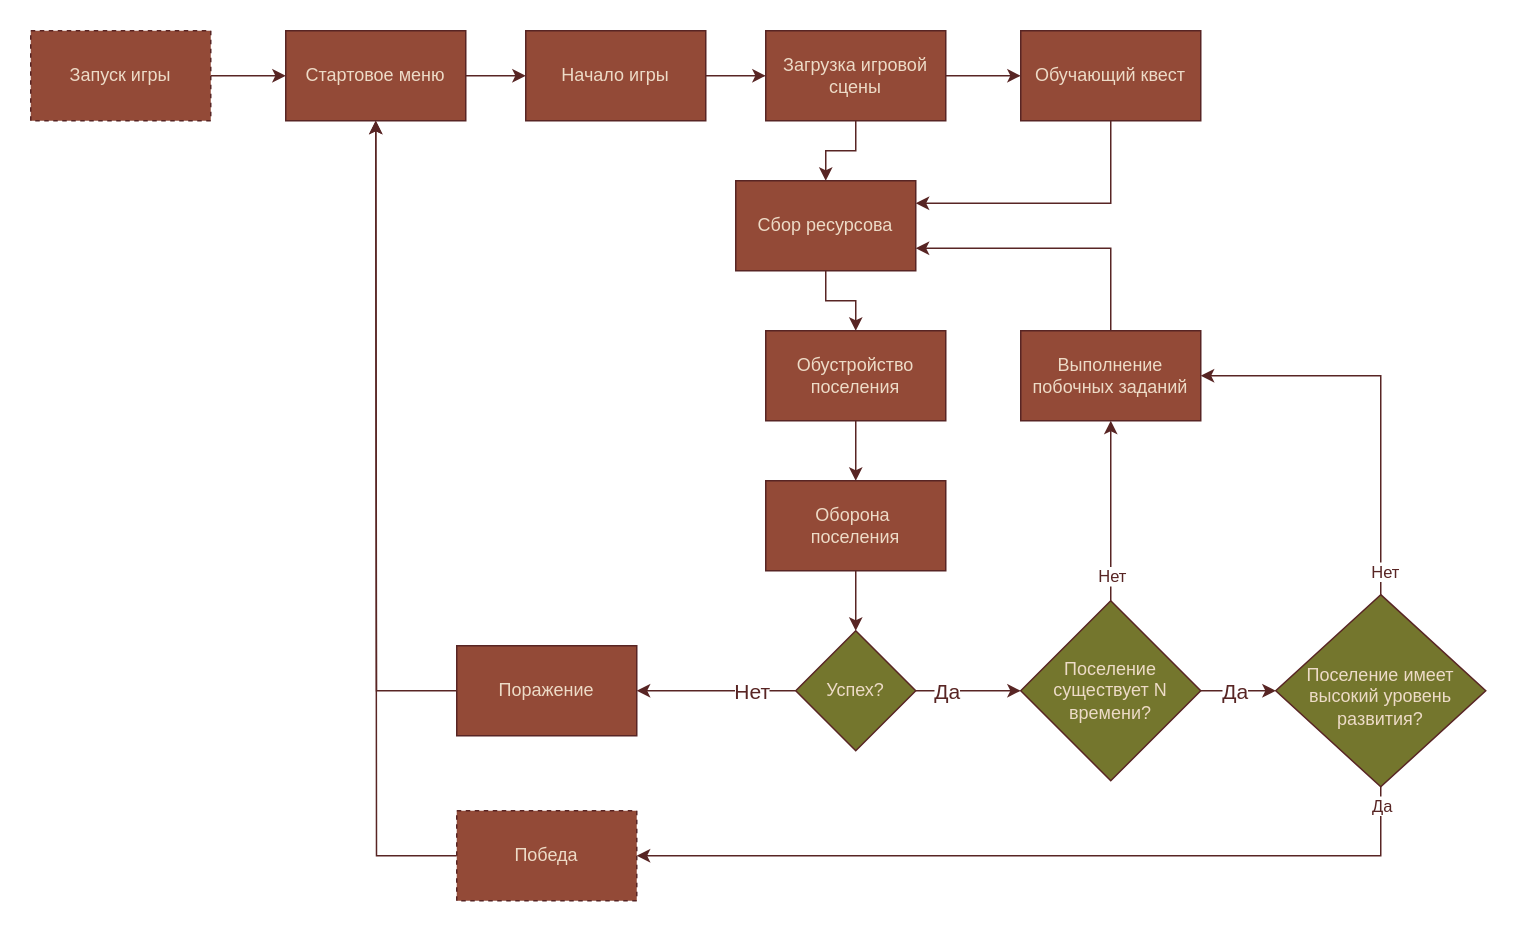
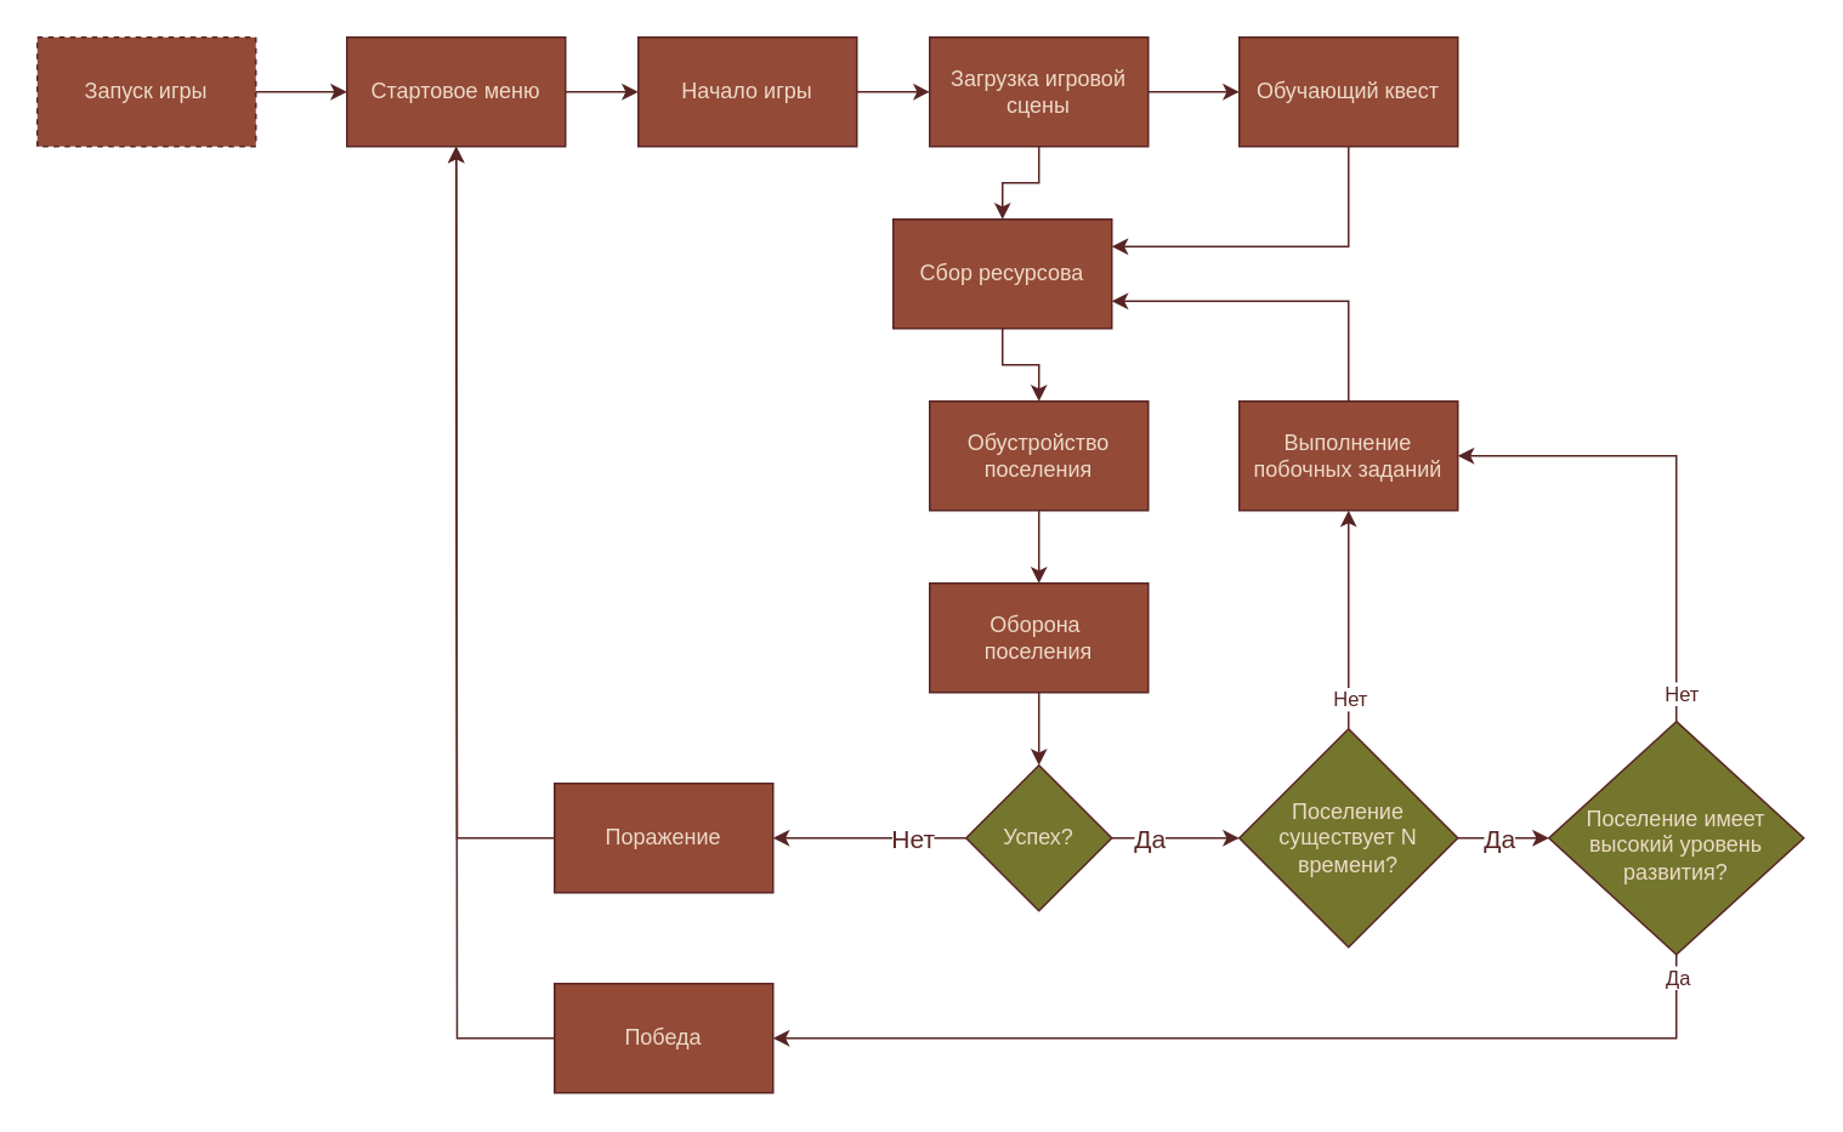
  <mxCell id="0" />
  <mxCell id="1" parent="0" />
  <mxCell id="2" style="edgeStyle=orthogonalEdgeStyle;rounded=0;orthogonalLoop=1;jettySize=auto;html=1;strokeColor=#582524;" parent="1" source="3" target="5" edge="1"><mxGeometry relative="1" as="geometry" /></mxCell>
  <mxCell id="3" value="Запуск игры" style="rounded=0;whiteSpace=wrap;html=1;strokeColor=#582524;fontColor=#EDDBC7;fillColor=#934A37;dashed=1;" parent="1" vertex="1"><mxGeometry x="20" y="20" width="120" height="60" as="geometry" /></mxCell>
  <mxCell id="4" style="edgeStyle=orthogonalEdgeStyle;rounded=0;orthogonalLoop=1;jettySize=auto;html=1;strokeColor=#582524;" parent="1" source="5" target="7" edge="1"><mxGeometry relative="1" as="geometry" /></mxCell>
  <mxCell id="5" value="Стартовое меню" style="rounded=0;whiteSpace=wrap;html=1;strokeColor=#582524;fontColor=#EDDBC7;fillColor=#934A37;" parent="1" vertex="1"><mxGeometry x="190" y="20" width="120" height="60" as="geometry" /></mxCell>
  <mxCell id="6" style="edgeStyle=orthogonalEdgeStyle;rounded=0;orthogonalLoop=1;jettySize=auto;html=1;strokeColor=#582524;" parent="1" source="7" target="10" edge="1"><mxGeometry relative="1" as="geometry" /></mxCell>
  <mxCell id="7" value="Начало игры" style="rounded=0;whiteSpace=wrap;html=1;strokeColor=#582524;fontColor=#EDDBC7;fillColor=#934A37;" parent="1" vertex="1"><mxGeometry x="350" y="20" width="120" height="60" as="geometry" /></mxCell>
  <mxCell id="8" style="edgeStyle=orthogonalEdgeStyle;rounded=0;orthogonalLoop=1;jettySize=auto;html=1;strokeColor=#582524;" parent="1" source="10" target="12" edge="1"><mxGeometry relative="1" as="geometry" /></mxCell>
  <mxCell id="9" style="edgeStyle=orthogonalEdgeStyle;rounded=0;orthogonalLoop=1;jettySize=auto;html=1;entryX=0.5;entryY=0;entryDx=0;entryDy=0;strokeColor=#582524;" parent="1" source="10" target="14" edge="1"><mxGeometry relative="1" as="geometry" /></mxCell>
  <mxCell id="10" value="Загрузка игровой сцены" style="rounded=0;whiteSpace=wrap;html=1;strokeColor=#582524;fontColor=#EDDBC7;fillColor=#934A37;" parent="1" vertex="1"><mxGeometry x="510" y="20" width="120" height="60" as="geometry" /></mxCell>
  <mxCell id="11" style="edgeStyle=orthogonalEdgeStyle;rounded=0;orthogonalLoop=1;jettySize=auto;html=1;entryX=1;entryY=0.25;entryDx=0;entryDy=0;exitX=0.5;exitY=1;exitDx=0;exitDy=0;strokeColor=#582524;" parent="1" source="12" target="14" edge="1"><mxGeometry relative="1" as="geometry"><Array as="points"><mxPoint x="740" y="135" /></Array></mxGeometry></mxCell>
  <mxCell id="12" value="Обучающий квест" style="rounded=0;whiteSpace=wrap;html=1;strokeColor=#582524;fontColor=#EDDBC7;fillColor=#934A37;" parent="1" vertex="1"><mxGeometry x="680" y="20" width="120" height="60" as="geometry" /></mxCell>
  <mxCell id="13" style="edgeStyle=orthogonalEdgeStyle;rounded=0;orthogonalLoop=1;jettySize=auto;html=1;strokeColor=#582524;" parent="1" source="14" target="16" edge="1"><mxGeometry relative="1" as="geometry" /></mxCell>
  <mxCell id="14" value="Сбор ресурсова" style="rounded=0;whiteSpace=wrap;html=1;strokeColor=#582524;fontColor=#EDDBC7;fillColor=#934A37;" parent="1" vertex="1"><mxGeometry x="490" y="120" width="120" height="60" as="geometry" /></mxCell>
  <mxCell id="15" style="edgeStyle=orthogonalEdgeStyle;rounded=0;orthogonalLoop=1;jettySize=auto;html=1;strokeColor=#582524;" parent="1" source="16" target="18" edge="1"><mxGeometry relative="1" as="geometry" /></mxCell>
  <mxCell id="16" value="Обустройство поселения" style="rounded=0;whiteSpace=wrap;html=1;strokeColor=#582524;fontColor=#EDDBC7;fillColor=#934A37;" parent="1" vertex="1"><mxGeometry x="510" y="220" width="120" height="60" as="geometry" /></mxCell>
  <mxCell id="17" style="edgeStyle=orthogonalEdgeStyle;rounded=0;orthogonalLoop=1;jettySize=auto;html=1;strokeColor=#582524;" parent="1" source="18" target="26" edge="1"><mxGeometry relative="1" as="geometry" /></mxCell>
  <mxCell id="18" value="&lt;div&gt;Оборона&amp;nbsp;&lt;/div&gt;&lt;div&gt;поселения&lt;/div&gt;" style="rounded=0;whiteSpace=wrap;html=1;strokeColor=#582524;fontColor=#EDDBC7;fillColor=#934A37;" parent="1" vertex="1"><mxGeometry x="510" y="320" width="120" height="60" as="geometry" /></mxCell>
  <mxCell id="19" style="edgeStyle=orthogonalEdgeStyle;rounded=0;orthogonalLoop=1;jettySize=auto;html=1;strokeColor=#582524;" parent="1" source="20" edge="1"><mxGeometry relative="1" as="geometry"><mxPoint x="250" y="80" as="targetPoint" /></mxGeometry></mxCell>
- <mxCell id="20" value="Победа" style="rounded=0;whiteSpace=wrap;html=1;strokeColor=#582524;fontColor=#EDDBC7;fillColor=#934A37;dashed=1;" parent="1" vertex="1"><mxGeometry x="304" y="540" width="120" height="60" as="geometry" /></mxCell>
+ <mxCell id="20" value="Победа" style="rounded=0;whiteSpace=wrap;html=1;strokeColor=#582524;fontColor=#EDDBC7;fillColor=#934A37;" parent="1" vertex="1"><mxGeometry x="304" y="540" width="120" height="60" as="geometry" /></mxCell>
  <mxCell id="21" style="edgeStyle=orthogonalEdgeStyle;rounded=0;orthogonalLoop=1;jettySize=auto;html=1;entryX=1;entryY=0.75;entryDx=0;entryDy=0;exitX=0.5;exitY=0;exitDx=0;exitDy=0;strokeColor=#582524;" edge="1" parent="1" source="22" target="14"><mxGeometry relative="1" as="geometry" /></mxCell>
  <mxCell id="22" value="Выполнение побочных заданий" style="rounded=0;whiteSpace=wrap;html=1;strokeColor=#582524;fontColor=#EDDBC7;fillColor=#934A37;" parent="1" vertex="1"><mxGeometry x="680" y="220" width="120" height="60" as="geometry" /></mxCell>
  <mxCell id="23" style="edgeStyle=orthogonalEdgeStyle;rounded=0;orthogonalLoop=1;jettySize=auto;html=1;strokeColor=#582524;" parent="1" source="39" edge="1"><mxGeometry relative="1" as="geometry"><mxPoint x="250" y="80" as="targetPoint" /></mxGeometry></mxCell>
  <mxCell id="24" style="edgeStyle=orthogonalEdgeStyle;rounded=0;orthogonalLoop=1;jettySize=auto;html=1;entryX=0;entryY=0.5;entryDx=0;entryDy=0;strokeColor=#582524;" parent="1" source="26" target="31" edge="1"><mxGeometry relative="1" as="geometry"><mxPoint x="680" y="440" as="targetPoint" /></mxGeometry></mxCell>
  <mxCell id="25" value="&lt;font style=&quot;font-size: 14px;&quot;&gt;Да&lt;/font&gt;" style="edgeLabel;html=1;align=center;verticalAlign=middle;resizable=0;points=[];fontColor=#582524;labelBackgroundColor=default;" parent="24" connectable="0" vertex="1"><mxGeometry x="-0.086" y="3" relative="1" as="geometry"><mxPoint x="-12" y="3" as="offset" /></mxGeometry></mxCell>
  <mxCell id="26" value="Успех?" style="rhombus;whiteSpace=wrap;html=1;strokeColor=#582524;fontColor=#EDDBC7;fillColor=#74762D;" parent="1" vertex="1"><mxGeometry x="530" y="420" width="80" height="80" as="geometry" /></mxCell>
  <mxCell id="27" value="" style="edgeStyle=orthogonalEdgeStyle;rounded=0;orthogonalLoop=1;jettySize=auto;html=1;strokeColor=#582524;" parent="1" source="31" target="36" edge="1"><mxGeometry relative="1" as="geometry" /></mxCell>
  <mxCell id="28" value="&lt;font style=&quot;font-size: 14px;&quot;&gt;Да&lt;/font&gt;" style="edgeLabel;html=1;align=center;verticalAlign=middle;resizable=0;points=[];fontColor=#582524;labelBackgroundColor=default;" parent="27" connectable="0" vertex="1"><mxGeometry x="-0.116" y="-2" relative="1" as="geometry"><mxPoint y="-2" as="offset" /></mxGeometry></mxCell>
  <mxCell id="29" style="edgeStyle=orthogonalEdgeStyle;rounded=0;orthogonalLoop=1;jettySize=auto;html=1;entryX=0.5;entryY=1;entryDx=0;entryDy=0;strokeColor=#582524;" edge="1" parent="1" source="31" target="22"><mxGeometry relative="1" as="geometry" /></mxCell>
  <mxCell id="30" value="Нет" style="edgeLabel;html=1;align=center;verticalAlign=middle;resizable=0;points=[];fontColor=#582524;labelBackgroundColor=default;" vertex="1" connectable="0" parent="29"><mxGeometry x="-0.712" relative="1" as="geometry"><mxPoint as="offset" /></mxGeometry></mxCell>
  <mxCell id="31" value="Поселение существует N времени?" style="rhombus;whiteSpace=wrap;html=1;strokeColor=#582524;fontColor=#EDDBC7;fillColor=#74762D;" parent="1" vertex="1"><mxGeometry x="680" y="400" width="120" height="120" as="geometry" /></mxCell>
  <mxCell id="32" style="edgeStyle=orthogonalEdgeStyle;rounded=0;orthogonalLoop=1;jettySize=auto;html=1;entryX=1;entryY=0.5;entryDx=0;entryDy=0;exitX=0.5;exitY=0;exitDx=0;exitDy=0;strokeColor=#582524;" edge="1" parent="1" source="36" target="22"><mxGeometry relative="1" as="geometry" /></mxCell>
  <mxCell id="33" value="Нет" style="edgeLabel;html=1;align=center;verticalAlign=middle;resizable=0;points=[];fontColor=#582524;labelBackgroundColor=default;" vertex="1" connectable="0" parent="32"><mxGeometry x="-0.889" y="-2" relative="1" as="geometry"><mxPoint as="offset" /></mxGeometry></mxCell>
  <mxCell id="34" style="edgeStyle=orthogonalEdgeStyle;rounded=0;orthogonalLoop=1;jettySize=auto;html=1;entryX=1;entryY=0.5;entryDx=0;entryDy=0;exitX=0.5;exitY=1;exitDx=0;exitDy=0;strokeColor=#582524;" edge="1" parent="1" source="36" target="20"><mxGeometry relative="1" as="geometry" /></mxCell>
  <mxCell id="35" value="Да" style="edgeLabel;html=1;align=center;verticalAlign=middle;resizable=0;points=[];fontColor=#582524;labelBackgroundColor=default;" vertex="1" connectable="0" parent="34"><mxGeometry x="-0.927" relative="1" as="geometry"><mxPoint y="-8" as="offset" /></mxGeometry></mxCell>
  <mxCell id="36" value="Поселение имеет высокий уровень развития?" style="rhombus;whiteSpace=wrap;html=1;spacingTop=8;strokeColor=#582524;fontColor=#EDDBC7;fillColor=#74762D;" parent="1" vertex="1"><mxGeometry x="850" y="395.94" width="140" height="128.13" as="geometry" /></mxCell>
  <mxCell id="37" value="" style="edgeStyle=orthogonalEdgeStyle;rounded=0;orthogonalLoop=1;jettySize=auto;html=1;strokeColor=#582524;" edge="1" parent="1" source="26" target="39"><mxGeometry relative="1" as="geometry"><mxPoint x="250" y="80" as="targetPoint" /><mxPoint x="530" y="460" as="sourcePoint" /></mxGeometry></mxCell>
  <mxCell id="38" value="&lt;font style=&quot;font-size: 14px;&quot;&gt;Нет&lt;/font&gt;" style="edgeLabel;html=1;align=center;verticalAlign=middle;resizable=0;points=[];fontColor=#582524;labelBackgroundColor=default;" connectable="0" vertex="1" parent="37"><mxGeometry x="-0.587" y="3" relative="1" as="geometry"><mxPoint x="-8" y="-3" as="offset" /></mxGeometry></mxCell>
  <mxCell id="39" value="Поражение" style="rounded=0;whiteSpace=wrap;html=1;strokeColor=#582524;fontColor=#EDDBC7;fillColor=#934A37;" vertex="1" parent="1"><mxGeometry x="304" y="430" width="120" height="60" as="geometry" /></mxCell>
